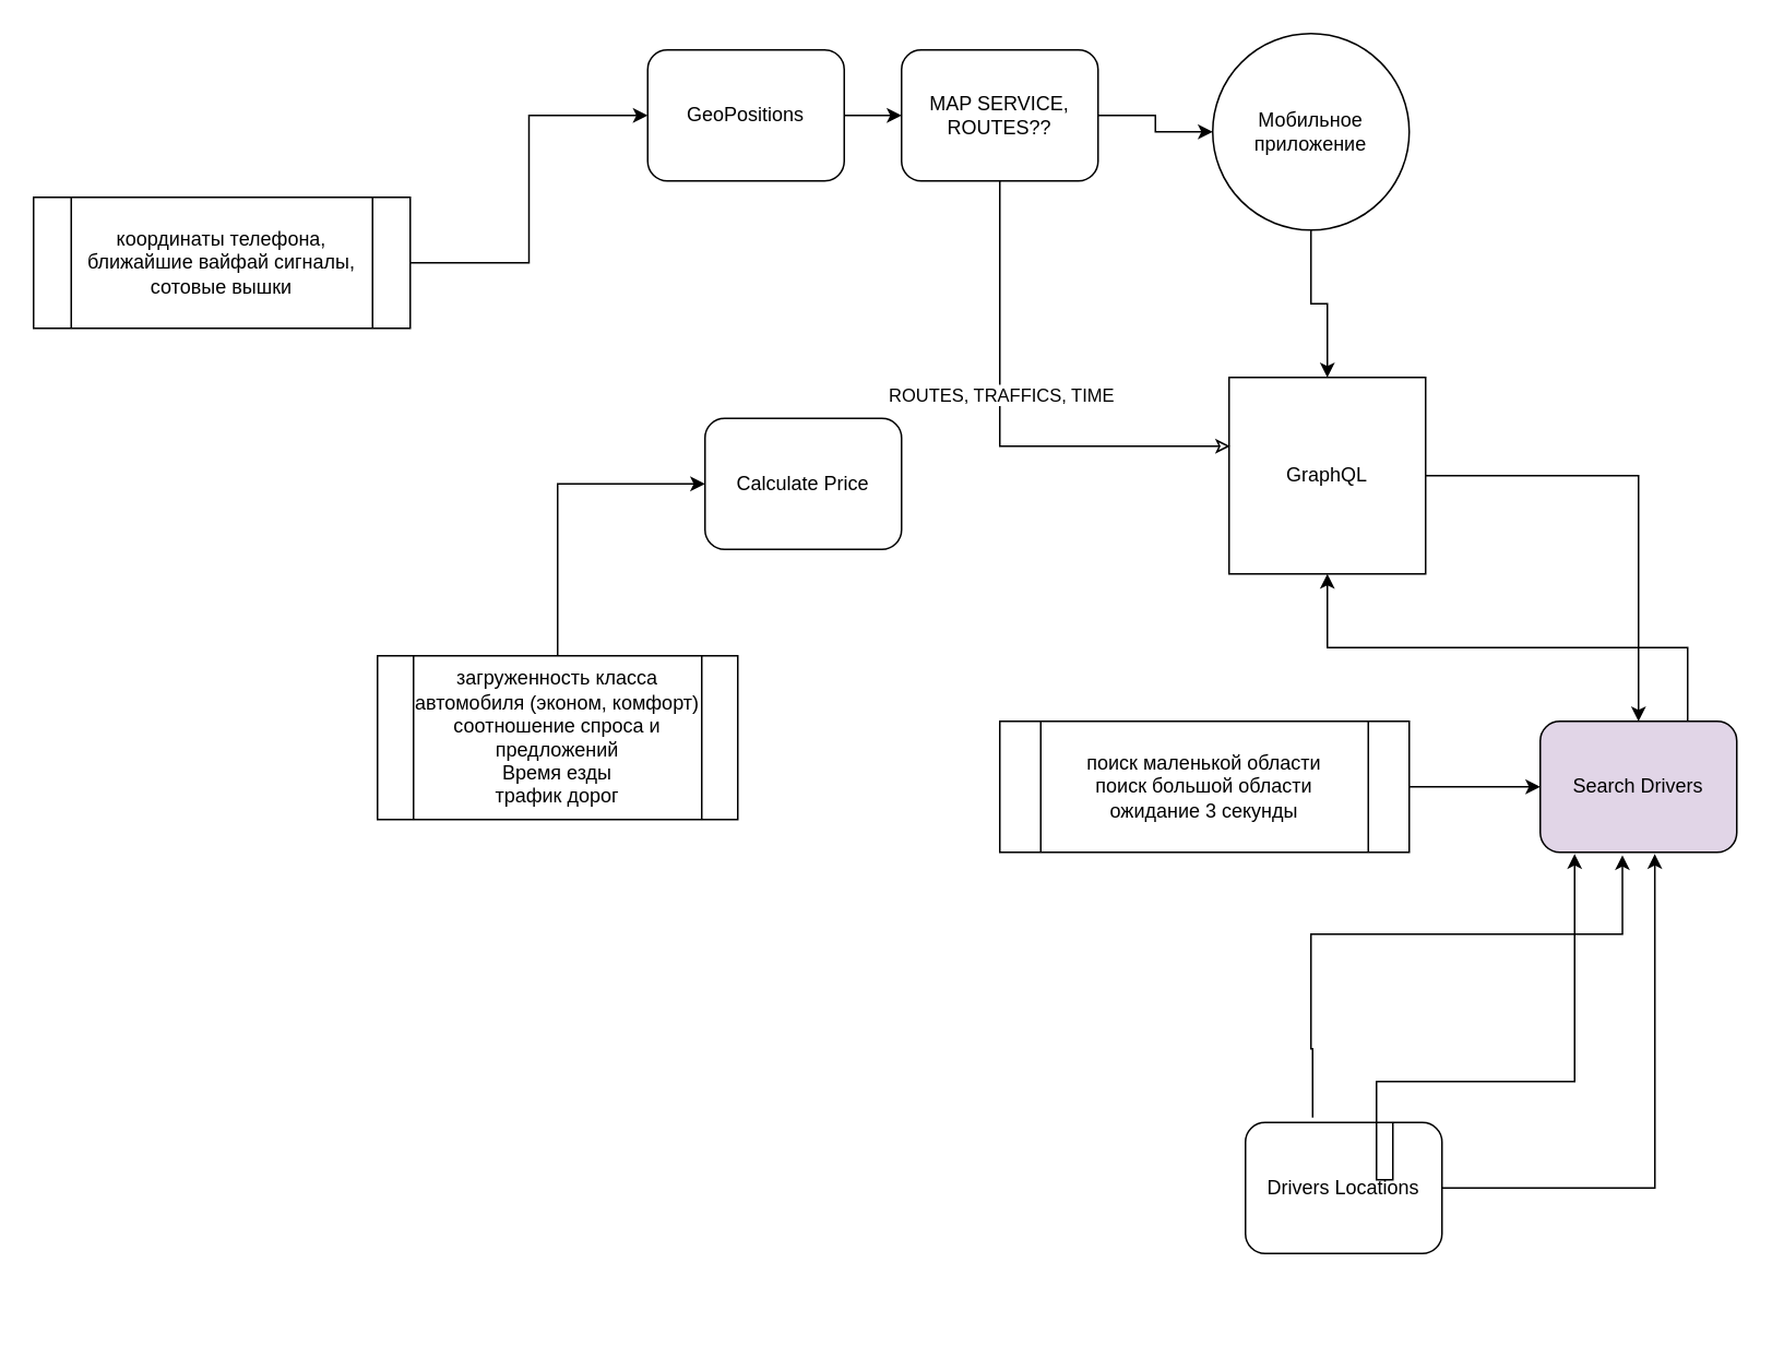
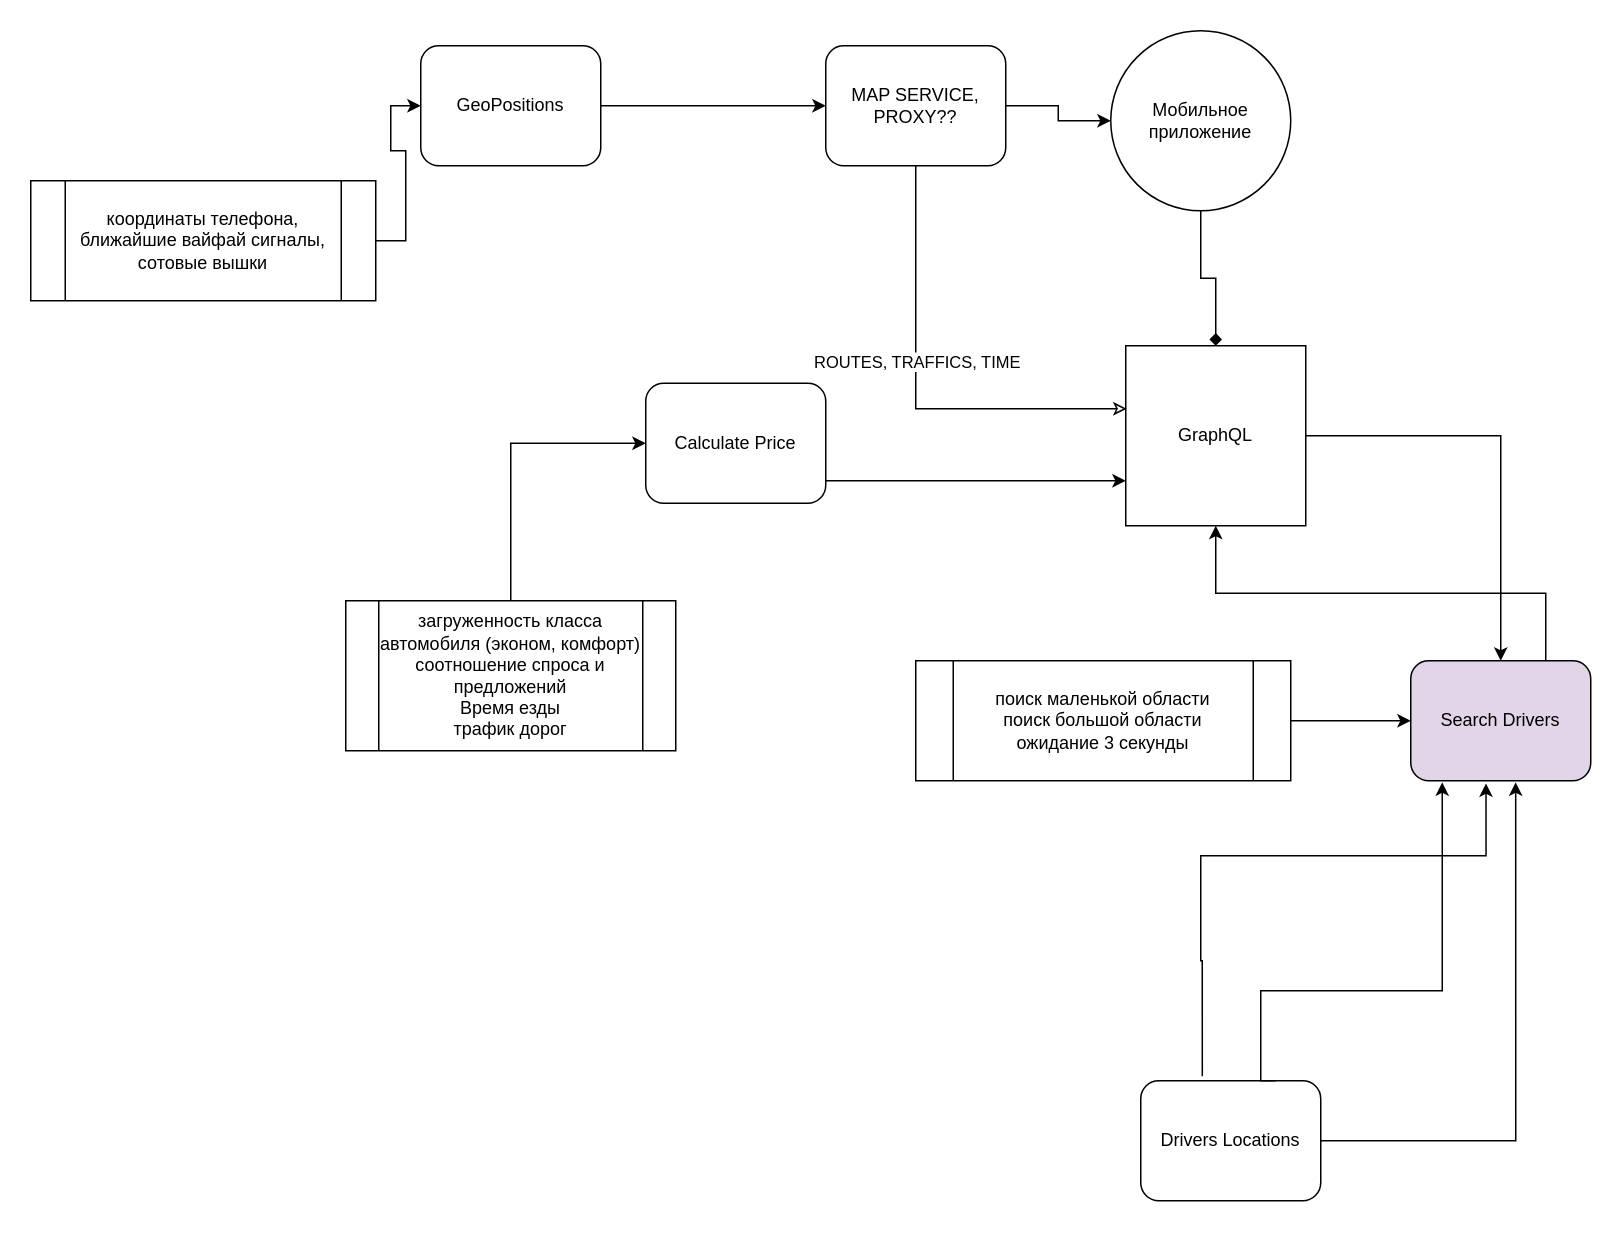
  <mxCell id="0" />
  <mxCell id="1" parent="0" />
- <mxCell id="2" style="edgeStyle=orthogonalEdgeStyle;rounded=0;orthogonalLoop=1;jettySize=auto;html=1;entryX=0.5;entryY=0;entryDx=0;entryDy=0;" edge="1" parent="1" source="3" target="5"><mxGeometry relative="1" as="geometry" /></mxCell>
+ <mxCell id="2" style="edgeStyle=orthogonalEdgeStyle;rounded=0;orthogonalLoop=1;jettySize=auto;html=1;entryX=0.5;entryY=0;entryDx=0;entryDy=0;endArrow=diamond;" edge="1" parent="1" source="3" target="5"><mxGeometry relative="1" as="geometry" /></mxCell>
  <mxCell id="3" value="Мобильное приложение" style="ellipse;whiteSpace=wrap;html=1;aspect=fixed;" vertex="1" parent="1"><mxGeometry x="740" y="20" width="120" height="120" as="geometry" /></mxCell>
  <mxCell id="4" style="edgeStyle=orthogonalEdgeStyle;rounded=0;orthogonalLoop=1;jettySize=auto;html=1;entryX=0.5;entryY=0;entryDx=0;entryDy=0;" edge="1" parent="1" source="5" target="8"><mxGeometry relative="1" as="geometry" /></mxCell>
  <mxCell id="5" value="GraphQL" style="whiteSpace=wrap;html=1;aspect=fixed;" vertex="1" parent="1"><mxGeometry x="750" y="230" width="120" height="120" as="geometry" /></mxCell>
  <mxCell id="6" value="Calculate Price" style="rounded=1;whiteSpace=wrap;html=1;" vertex="1" parent="1"><mxGeometry x="430" y="255" width="120" height="80" as="geometry" /></mxCell>
  <mxCell id="7" style="edgeStyle=orthogonalEdgeStyle;rounded=0;orthogonalLoop=1;jettySize=auto;html=1;exitX=0.75;exitY=0;exitDx=0;exitDy=0;entryX=0.5;entryY=1;entryDx=0;entryDy=0;" edge="1" parent="1" source="8" target="5"><mxGeometry relative="1" as="geometry" /></mxCell>
  <mxCell id="8" value="Search Drivers" style="rounded=1;whiteSpace=wrap;html=1;fillColor=#e1d5e7;" vertex="1" parent="1"><mxGeometry x="940" y="440" width="120" height="80" as="geometry" /></mxCell>
- <mxCell id="9" value="Drivers Locations" style="rounded=1;whiteSpace=wrap;html=1;" vertex="1" parent="1"><mxGeometry x="760" y="685" width="120" height="80" as="geometry" /></mxCell>
+ <mxCell id="9" value="Drivers Locations" style="rounded=1;whiteSpace=wrap;html=1;" vertex="1" parent="1"><mxGeometry x="760" y="720" width="120" height="80" as="geometry" /></mxCell>
  <mxCell id="10" style="edgeStyle=orthogonalEdgeStyle;rounded=0;orthogonalLoop=1;jettySize=auto;html=1;entryX=0.583;entryY=1.013;entryDx=0;entryDy=0;entryPerimeter=0;" edge="1" parent="1" source="9" target="8"><mxGeometry relative="1" as="geometry" /></mxCell>
  <mxCell id="11" style="edgeStyle=orthogonalEdgeStyle;rounded=0;orthogonalLoop=1;jettySize=auto;html=1;entryX=0.418;entryY=1.022;entryDx=0;entryDy=0;entryPerimeter=0;exitX=0.342;exitY=-0.037;exitDx=0;exitDy=0;exitPerimeter=0;" edge="1" parent="1" source="9" target="8"><mxGeometry relative="1" as="geometry"><mxPoint x="480" y="670" as="sourcePoint" /><mxPoint x="650" y="530" as="targetPoint" /><Array as="points"><mxPoint x="801" y="640" /><mxPoint x="800" y="640" /><mxPoint x="800" y="570" /><mxPoint x="990" y="570" /></Array></mxGeometry></mxCell>
  <mxCell id="12" style="edgeStyle=orthogonalEdgeStyle;rounded=0;orthogonalLoop=1;jettySize=auto;html=1;exitX=0.75;exitY=0;exitDx=0;exitDy=0;entryX=0.175;entryY=1.013;entryDx=0;entryDy=0;entryPerimeter=0;" edge="1" parent="1" source="9" target="8"><mxGeometry relative="1" as="geometry"><Array as="points"><mxPoint x="840" y="720" /><mxPoint x="840" y="660" /><mxPoint x="961" y="660" /></Array></mxGeometry></mxCell>
+ <mxCell id="13" style="edgeStyle=orthogonalEdgeStyle;rounded=0;orthogonalLoop=1;jettySize=auto;html=1;" edge="1" parent="1" source="6" target="5"><mxGeometry relative="1" as="geometry"><mxPoint x="740" y="255" as="targetPoint" /><Array as="points"><mxPoint x="580" y="320" /><mxPoint x="580" y="320" /></Array></mxGeometry></mxCell>
  <mxCell id="14" style="edgeStyle=orthogonalEdgeStyle;rounded=0;orthogonalLoop=1;jettySize=auto;html=1;" edge="1" parent="1" source="15" target="3"><mxGeometry relative="1" as="geometry" /></mxCell>
- <mxCell id="15" value="MAP SERVICE, ROUTES??" style="rounded=1;whiteSpace=wrap;html=1;" vertex="1" parent="1"><mxGeometry x="550" y="30" width="120" height="80" as="geometry" /></mxCell>
+ <mxCell id="15" value="MAP SERVICE, PROXY??" style="rounded=1;whiteSpace=wrap;html=1;" vertex="1" parent="1"><mxGeometry x="550" y="30" width="120" height="80" as="geometry" /></mxCell>
  <mxCell id="16" style="edgeStyle=orthogonalEdgeStyle;rounded=0;orthogonalLoop=1;jettySize=auto;html=1;" edge="1" parent="1" source="17" target="15"><mxGeometry relative="1" as="geometry" /></mxCell>
- <mxCell id="17" value="GeoPositions" style="rounded=1;whiteSpace=wrap;html=1;" vertex="1" parent="1"><mxGeometry x="395" y="30" width="120" height="80" as="geometry" /></mxCell>
+ <mxCell id="17" value="GeoPositions" style="rounded=1;whiteSpace=wrap;html=1;" vertex="1" parent="1"><mxGeometry x="280" y="30" width="120" height="80" as="geometry" /></mxCell>
  <mxCell id="18" style="edgeStyle=orthogonalEdgeStyle;rounded=0;orthogonalLoop=1;jettySize=auto;html=1;entryX=0.005;entryY=0.35;entryDx=0;entryDy=0;entryPerimeter=0;endArrow=classic;endFill=0;" edge="1" parent="1" source="15" target="5"><mxGeometry relative="1" as="geometry"><Array as="points"><mxPoint x="610" y="272" /></Array></mxGeometry></mxCell>
  <mxCell id="19" value="ROUTES, TRAFFICS, TIME" style="edgeLabel;html=1;align=center;verticalAlign=middle;resizable=0;points=[];" vertex="1" connectable="0" parent="18"><mxGeometry x="-0.084" y="3" relative="1" as="geometry"><mxPoint x="-3" y="-9" as="offset" /></mxGeometry></mxCell>
  <mxCell id="20" style="edgeStyle=orthogonalEdgeStyle;rounded=0;orthogonalLoop=1;jettySize=auto;html=1;entryX=0;entryY=0.5;entryDx=0;entryDy=0;" edge="1" parent="1" source="21" target="17"><mxGeometry relative="1" as="geometry" /></mxCell>
  <mxCell id="21" value="координаты телефона,&lt;br&gt;ближайшие вайфай сигналы,&lt;br&gt;сотовые вышки" style="shape=process;whiteSpace=wrap;html=1;backgroundOutline=1;" vertex="1" parent="1"><mxGeometry x="20" y="120" width="230" height="80" as="geometry" /></mxCell>
  <mxCell id="22" style="edgeStyle=orthogonalEdgeStyle;rounded=0;orthogonalLoop=1;jettySize=auto;html=1;entryX=0;entryY=0.5;entryDx=0;entryDy=0;" edge="1" parent="1" source="23" target="6"><mxGeometry relative="1" as="geometry" /></mxCell>
  <mxCell id="23" value="загруженность класса автомобиля (эконом, комфорт)&lt;br&gt;соотношение спроса и предложений&lt;br&gt;Время езды&lt;br&gt;трафик дорог" style="shape=process;whiteSpace=wrap;html=1;backgroundOutline=1;" vertex="1" parent="1"><mxGeometry x="230" y="400" width="220" height="100" as="geometry" /></mxCell>
  <mxCell id="24" style="edgeStyle=orthogonalEdgeStyle;rounded=0;orthogonalLoop=1;jettySize=auto;html=1;" edge="1" parent="1" source="25" target="8"><mxGeometry relative="1" as="geometry" /></mxCell>
  <mxCell id="25" value="поиск маленькой области&lt;br&gt;поиск большой области&lt;br&gt;ожидание 3 секунды" style="shape=process;whiteSpace=wrap;html=1;backgroundOutline=1;" vertex="1" parent="1"><mxGeometry x="610" y="440" width="250" height="80" as="geometry" /></mxCell>
